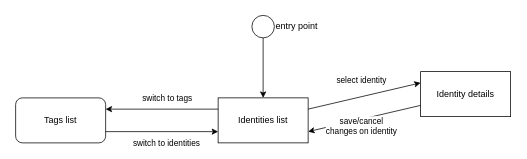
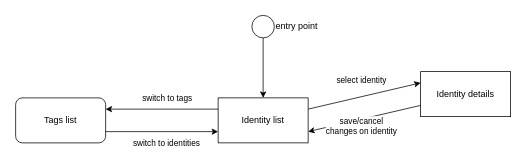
  <mxCell id="0" />
  <mxCell id="1" parent="0" />
- <mxCell id="2" value="Identities list" style="rounded=0;whiteSpace=wrap;html=1;" vertex="1" parent="1"><mxGeometry x="290" y="130" width="120" height="60" as="geometry" /></mxCell>
+ <mxCell id="2" value="Identity list" style="rounded=0;whiteSpace=wrap;html=1;" vertex="1" parent="1"><mxGeometry x="290" y="130" width="120" height="60" as="geometry" /></mxCell>
  <mxCell id="3" value="Identity details" style="rounded=0;whiteSpace=wrap;html=1;" vertex="1" parent="1"><mxGeometry x="560" y="95" width="120" height="60" as="geometry" /></mxCell>
  <mxCell id="4" value="Tags list" style="whiteSpace=wrap;html=1;rounded=1;" vertex="1" parent="1"><mxGeometry x="20" y="130" width="120" height="60" as="geometry" /></mxCell>
  <mxCell id="5" value="" style="endArrow=classic;html=1;exitX=1;exitY=0.25;exitDx=0;exitDy=0;entryX=0;entryY=0.25;entryDx=0;entryDy=0;" edge="1" parent="1" source="2" target="3"><mxGeometry width="50" height="50" relative="1" as="geometry"><mxPoint x="760" y="400" as="sourcePoint" /><mxPoint x="810" y="350" as="targetPoint" /></mxGeometry></mxCell>
  <mxCell id="6" value="select identity" style="edgeLabel;html=1;align=center;verticalAlign=middle;resizable=0;points=[];" vertex="1" connectable="0" parent="5"><mxGeometry x="0.411" y="-1" relative="1" as="geometry"><mxPoint x="-36" y="-16" as="offset" /></mxGeometry></mxCell>
  <mxCell id="7" value="" style="endArrow=classic;html=1;entryX=1;entryY=0.75;entryDx=0;entryDy=0;exitX=0;exitY=0.75;exitDx=0;exitDy=0;" edge="1" parent="1" source="3" target="2"><mxGeometry width="50" height="50" relative="1" as="geometry"><mxPoint x="610" y="330" as="sourcePoint" /><mxPoint x="660" y="280" as="targetPoint" /></mxGeometry></mxCell>
  <mxCell id="8" value="save/cancel&lt;br&gt;changes on identity" style="edgeLabel;html=1;align=center;verticalAlign=middle;resizable=0;points=[];" vertex="1" connectable="0" parent="7"><mxGeometry x="-0.259" relative="1" as="geometry"><mxPoint x="-24" y="15" as="offset" /></mxGeometry></mxCell>
  <mxCell id="9" value="" style="endArrow=classic;html=1;exitX=0;exitY=0.25;exitDx=0;exitDy=0;entryX=1;entryY=0.25;entryDx=0;entryDy=0;" edge="1" parent="1" source="2" target="4"><mxGeometry width="50" height="50" relative="1" as="geometry"><mxPoint x="130" y="150" as="sourcePoint" /><mxPoint x="230" y="190" as="targetPoint" /></mxGeometry></mxCell>
  <mxCell id="10" value="switch to tags" style="edgeLabel;html=1;align=center;verticalAlign=middle;resizable=0;points=[];" vertex="1" connectable="0" parent="9"><mxGeometry x="-0.342" y="-1" relative="1" as="geometry"><mxPoint x="-20" y="-14" as="offset" /></mxGeometry></mxCell>
  <mxCell id="11" value="" style="endArrow=classic;html=1;exitX=1;exitY=0.75;exitDx=0;exitDy=0;entryX=0;entryY=0.75;entryDx=0;entryDy=0;" edge="1" parent="1" source="4" target="2"><mxGeometry width="50" height="50" relative="1" as="geometry"><mxPoint x="300" y="230" as="sourcePoint" /><mxPoint x="120" y="230" as="targetPoint" /></mxGeometry></mxCell>
  <mxCell id="12" value="switch to identities" style="edgeLabel;html=1;align=center;verticalAlign=middle;resizable=0;points=[];" vertex="1" connectable="0" parent="11"><mxGeometry x="0.329" relative="1" as="geometry"><mxPoint x="-20" y="15" as="offset" /></mxGeometry></mxCell>
  <mxCell id="13" value="" style="ellipse;fillColor=#ffffff;strokeColor=#000000;" vertex="1" parent="1"><mxGeometry x="335" y="20" width="30" height="30" as="geometry" /></mxCell>
  <mxCell id="14" value="" style="endArrow=classic;html=1;exitX=0.5;exitY=1;exitDx=0;exitDy=0;entryX=0.5;entryY=0;entryDx=0;entryDy=0;" edge="1" parent="1" source="13" target="2"><mxGeometry width="50" height="50" relative="1" as="geometry"><mxPoint x="330" y="240" as="sourcePoint" /><mxPoint x="380" y="190" as="targetPoint" /></mxGeometry></mxCell>
  <mxCell id="15" value="entry point" style="text;html=1;strokeColor=none;fillColor=none;align=center;verticalAlign=middle;whiteSpace=wrap;rounded=0;" vertex="1" parent="1"><mxGeometry x="360" y="25" width="70" height="20" as="geometry" /></mxCell>
